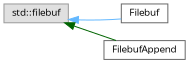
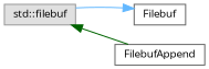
  digraph {
    fontname="Open Sans"
    rankdir=LR
    node [color=grey40 fillcolor=white fontname="Open Sans" fontsize=10 shape=box style=filled]
    edge [dir=back fontname="Open Sans" fontsize=10 labelfontname=Helvetica labelfontsize=10 style=solid]
    n1 [color=grey60 fillcolor="#E0E0E0" height=0.2 label="std::filebuf" width=0.4]
    n2 [height=0.2 label=Filebuf width=0.4]
    n3 [height=0.2 label=FilebufAppend width=0.4]
-   n1 -> n2 [color=steelblue1]
+   n2 -> n1 [color=steelblue1]
    n1 -> n3 [color=darkgreen]
  }
